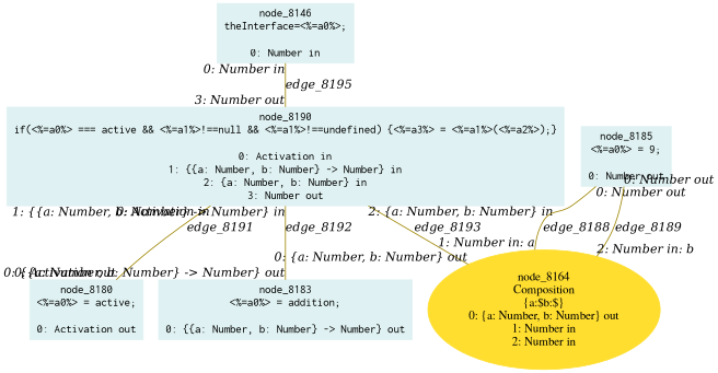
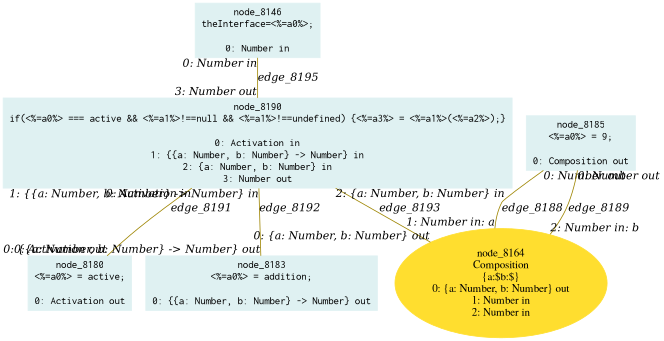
  digraph {
    node [color="#dff1f2" fontname=Courier shape=box style=filled]
    edge [arrowHead=none arrowsize=1 color="#9d8400" dir=none fontname="Times-Italic" taillabel="0: Number out"]
    n1 [label="node_8146\ntheInterface=<%=a0%>;\n\n0: Number in"]
    n2 [label="node_8190\nif(<%=a0%> === active && <%=a1%>!==null && <%=a1%>!==undefined) {<%=a3%> = <%=a1%>(<%=a2%>);}\n\n0: Activation in\n1: {{a: Number, b: Number} -> Number} in\n2: {a: Number, b: Number} in\n3: Number out"]
    n3 [color="#ffde2f" fontname=Times label="node_8164\nComposition\n{a:$b:$}\n0: {a: Number, b: Number} out\n1: Number in\n2: Number in" shape=ellipse]
    n4 [label="node_8180\n<%=a0%> = active;\n\n0: Activation out"]
    n5 [label="node_8183\n<%=a0%> = addition;\n\n0: {{a: Number, b: Number} -> Number} out"]
-   n6 [label="node_8185\n<%=a0%> = 9;\n\n0: Number out"]
+   n6 [label="node_8185\n<%=a0%> = 9;\n\n0: Composition out"]
    n1 -> n2 [headlabel="3: Number out" label=edge_8195 taillabel="0: Number in"]
    n2 -> n3 [headlabel="0: {a: Number, b: Number} out" label=edge_8193 taillabel="2: {a: Number, b: Number} in"]
    n2 -> n4 [headlabel="0: Activation out" label=edge_8191 taillabel="0: Activation in"]
    n2 -> n5 [headlabel="0: {{a: Number, b: Number} -> Number} out" label=edge_8192 taillabel="1: {{a: Number, b: Number} -> Number} in"]
    n6 -> n3 [headlabel="1: Number in: a" label=edge_8188]
    n6 -> n3 [headlabel="2: Number in: b" label=edge_8189]
  }
